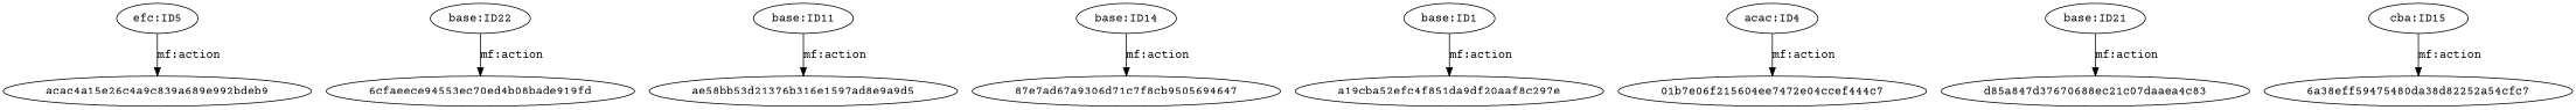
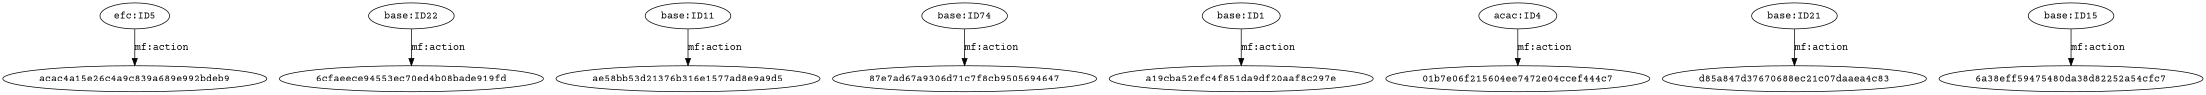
  digraph {
    fontname="Courier Prime"
    rankdir=TB
    node [fontname="Courier Prime"]
    edge [fontname="Courier Prime"]
    n1 [label="efc:ID5"]
    acac4a15e26c4a9c839a689e992bdeb9
    "base:ID22"
    "6cfaeece94553ec70ed4b08bade919fd"
    "base:ID11"
-   ae58bb53d21376b316e1577ad8e9a9d5 [label=ae58bb53d21376b316e1597ad8e9a9d5]
-   "base:ID14"
+   ae58bb53d21376b316e1577ad8e9a9d5
+   "base:ID14" [label="base:ID74"]
    "87e7ad67a9306d71c7f8cb9505694647"
    "base:ID1"
    a19cba52efc4f851da9df20aaf8c297e
    n11 [label="acac:ID4"]
    "01b7e06f215604ee7472e04ccef444c7"
    "base:ID21"
    d85a847d37670688ec21c07daaea4c83
-   "base:ID15" [label="cba:ID15"]
+   "base:ID15"
    "6a38eff59475480da38d82252a54cfc7"
    n1 -> acac4a15e26c4a9c839a689e992bdeb9 [label="mf:action"]
    "base:ID22" -> "6cfaeece94553ec70ed4b08bade919fd" [label="mf:action"]
    "base:ID11" -> ae58bb53d21376b316e1577ad8e9a9d5 [label="mf:action"]
    "base:ID14" -> "87e7ad67a9306d71c7f8cb9505694647" [label="mf:action"]
    "base:ID1" -> a19cba52efc4f851da9df20aaf8c297e [label="mf:action"]
    n11 -> "01b7e06f215604ee7472e04ccef444c7" [label="mf:action"]
    "base:ID21" -> d85a847d37670688ec21c07daaea4c83 [label="mf:action"]
    "base:ID15" -> "6a38eff59475480da38d82252a54cfc7" [label="mf:action"]
  }
